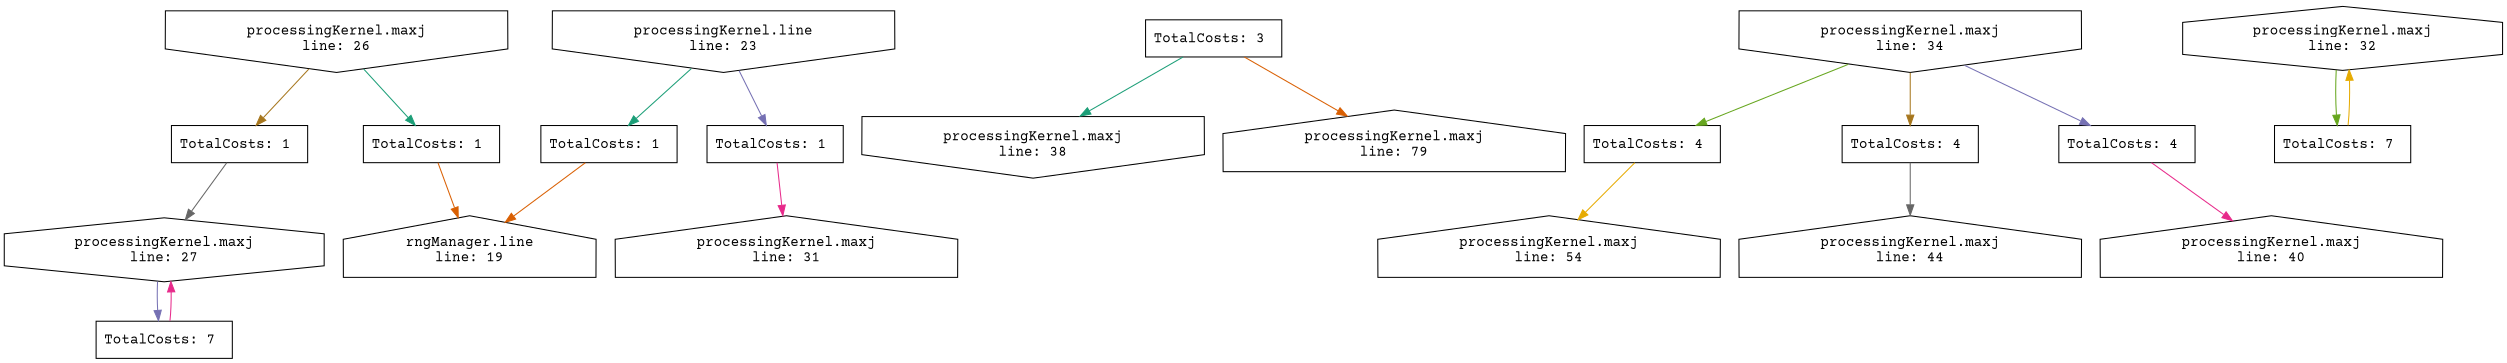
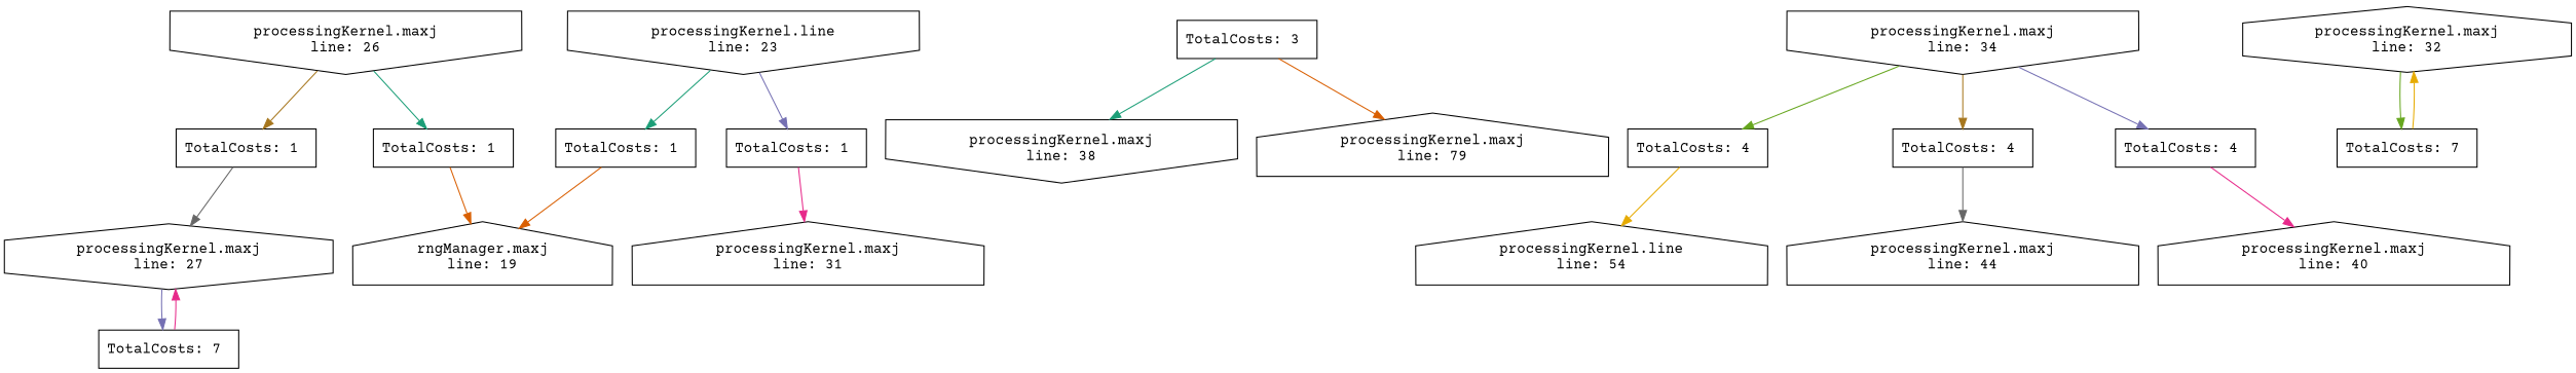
  digraph {
    fontname="Courier Prime"
    node [fontname="Courier Prime" shape=box]
    edge [color="/dark28/1" fontname="Courier Prime"]
    n1 [label="processingKernel.maxj\nline: 26" shape=invhouse]
    n2 [label="TotalCosts: 1 \n"]
    n3 [label="TotalCosts: 1 \n"]
    n4 [label="processingKernel.maxj\nline: 27" orientation=90 shape=hexagon]
-   n5 [label="rngManager.line\nline: 19" shape=house]
+   n5 [label="rngManager.maxj\nline: 19" shape=house]
    n6 [label="TotalCosts: 7 \n"]
    n7 [label="processingKernel.maxj\nline: 38" shape=invhouse]
    n8 [label="TotalCosts: 3 \n"]
    n9 [label="processingKernel.maxj\nline: 79" shape=house]
    n10 [label="processingKernel.maxj\nline: 31" shape=house]
-   n11 [label="processingKernel.maxj\nline: 54" shape=house]
+   n11 [label="processingKernel.line\nline: 54" shape=house]
    n12 [label="processingKernel.maxj\nline: 32" orientation=90 shape=hexagon]
    n13 [label="TotalCosts: 7 \n"]
    n14 [label="processingKernel.maxj\nline: 44" shape=house]
    n15 [label="processingKernel.line\nline: 23" shape=invhouse]
    n16 [label="TotalCosts: 1 \n"]
    n17 [label="TotalCosts: 1 \n"]
    n18 [label="processingKernel.maxj\nline: 34" shape=invhouse]
    n19 [label="TotalCosts: 4 \n"]
    n20 [label="TotalCosts: 4 \n"]
    n21 [label="TotalCosts: 4 \n"]
    n22 [label="processingKernel.maxj\nline: 40" shape=house]
    n1 -> n2 [color="/dark28/7"]
    n1 -> n3
    n2 -> n4 [color="/dark28/8"]
    n3 -> n5 [color="/dark28/2"]
    n4 -> n6 [color="/dark28/3"]
    n6 -> n4 [color="/dark28/4"]
    n8 -> n7
    n8 -> n9 [color="/dark28/2"]
    n12 -> n13 [color="/dark28/5"]
    n13 -> n12 [color="/dark28/6"]
    n15 -> n16
    n15 -> n17 [color="/dark28/3"]
    n16 -> n5 [color="/dark28/2"]
    n17 -> n10 [color="/dark28/4"]
    n18 -> n19 [color="/dark28/5"]
    n18 -> n20 [color="/dark28/7"]
    n18 -> n21 [color="/dark28/3"]
    n19 -> n11 [color="/dark28/6"]
    n20 -> n14 [color="/dark28/8"]
    n21 -> n22 [color="/dark28/4"]
  }
